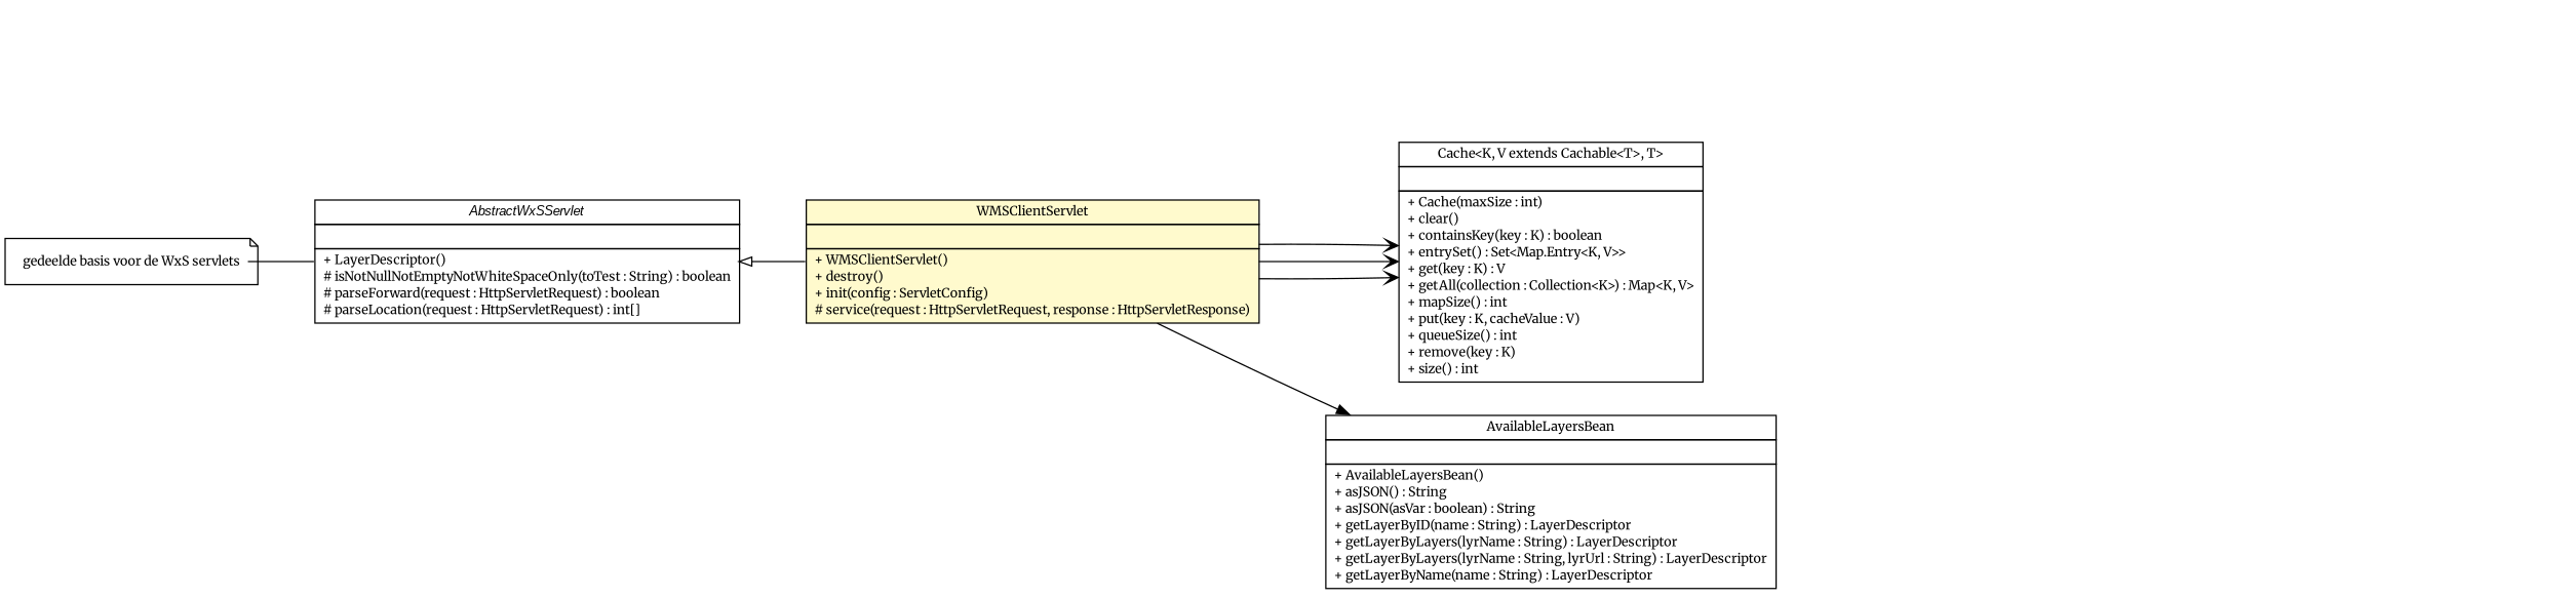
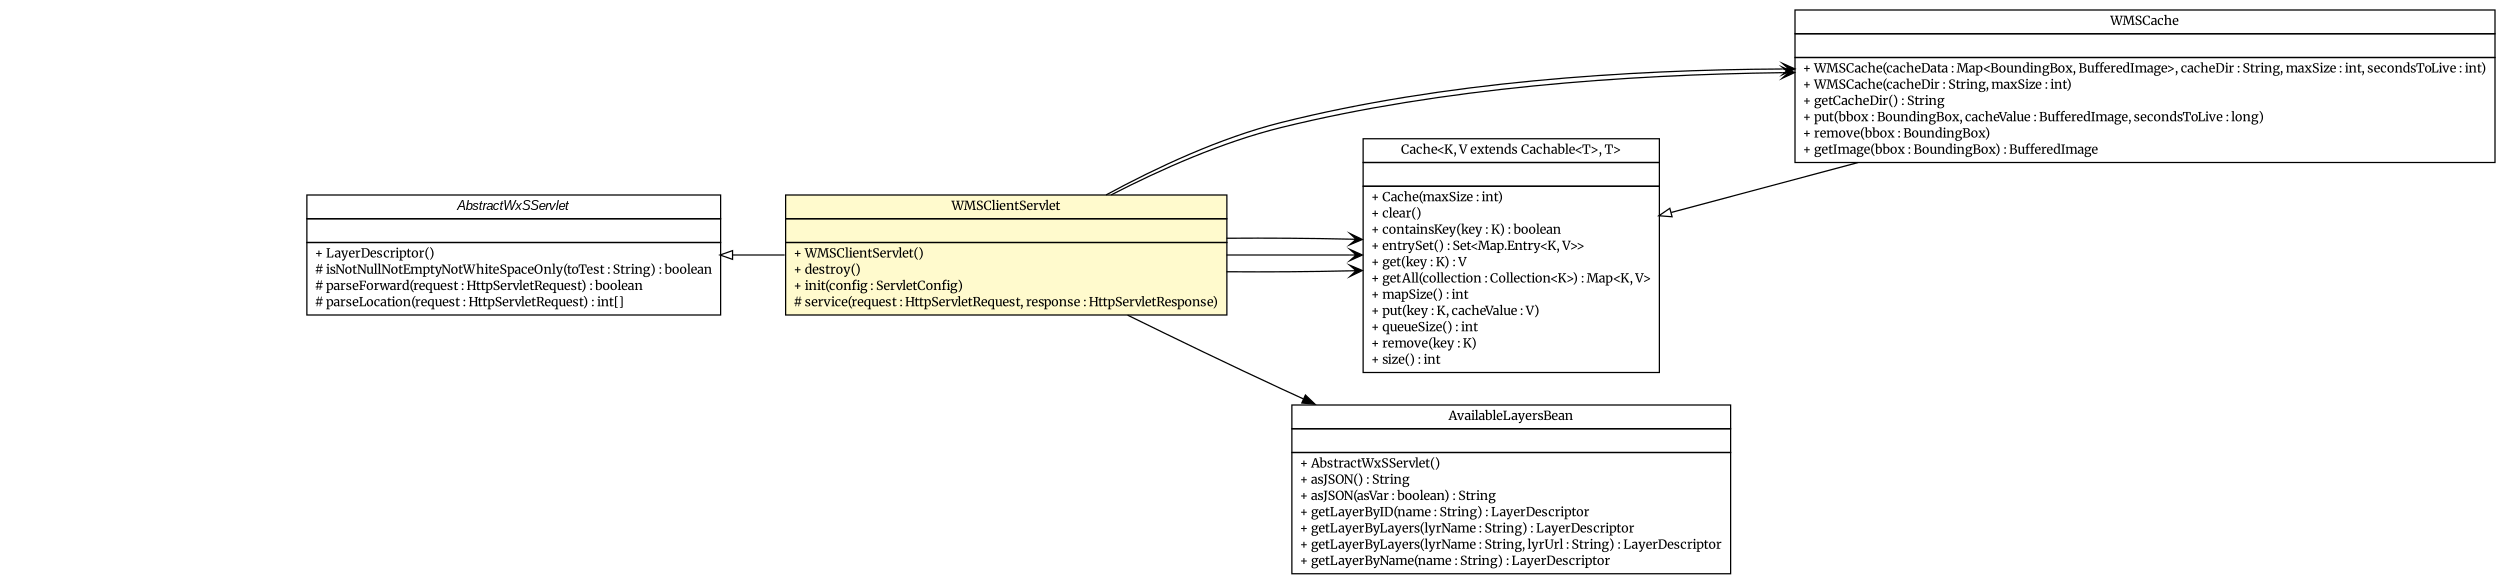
  digraph {
    fontname=Merriweather
    nodesep=0.25
    rankdir=LR
    ranksep=0.5
    node [fontcolor=black fontname=Merriweather fontsize=10.0 shape=plaintext]
    edge [fontname=Merriweather fontsize=10.0 headport=p labelfontname=arial labelfontsize=10 tailport=p arrowhead=open color=black fontcolor=black]
    n1 [label=<<table title="nl.mineleni.cbsviewer.servlet.AbstractWxSServlet" border="0" cellborder="1" cellspacing="0" cellpadding="2" port="p" href="../AbstractWxSServlet.html"> 		<tr><td><table border="0" cellspacing="0" cellpadding="1"> <tr><td align="center" balign="center"><font face="arial italic"> AbstractWxSServlet </font></td></tr> 		</table></td></tr> 		<tr><td><table border="0" cellspacing="0" cellpadding="1"> <tr><td align="left" balign="left">  </td></tr> 		</table></td></tr> 		<tr><td><table border="0" cellspacing="0" cellpadding="1"> <tr><td align="left" balign="left"> + LayerDescriptor() </td></tr> <tr><td align="left" balign="left"> # isNotNullNotEmptyNotWhiteSpaceOnly(toTest : String) : boolean </td></tr> <tr><td align="left" balign="left"> # parseForward(request : HttpServletRequest) : boolean </td></tr> <tr><td align="left" balign="left"> # parseLocation(request : HttpServletRequest) : int[] </td></tr> 		</table></td></tr> 		</table>>]
    n2 [label=<<table title="nl.mineleni.cbsviewer.servlet.wms.WMSClientServlet" border="0" cellborder="1" cellspacing="0" cellpadding="2" port="p" bgcolor="lemonChiffon" href="./WMSClientServlet.html"> 		<tr><td><table border="0" cellspacing="0" cellpadding="1"> <tr><td align="center" balign="center"> WMSClientServlet </td></tr> 		</table></td></tr> 		<tr><td><table border="0" cellspacing="0" cellpadding="1"> <tr><td align="left" balign="left">  </td></tr> 		</table></td></tr> 		<tr><td><table border="0" cellspacing="0" cellpadding="1"> <tr><td align="left" balign="left"> + WMSClientServlet() </td></tr> <tr><td align="left" balign="left"> + destroy() </td></tr> <tr><td align="left" balign="left"> + init(config : ServletConfig) </td></tr> <tr><td align="left" balign="left"> # service(request : HttpServletRequest, response : HttpServletResponse) </td></tr> 		</table></td></tr> 		</table>>]
+   n3 [label=<<table title="nl.mineleni.cbsviewer.servlet.wms.cache.WMSCache" border="0" cellborder="1" cellspacing="0" cellpadding="2" port="p" href="./cache/WMSCache.html"> 		<tr><td><table border="0" cellspacing="0" cellpadding="1"> <tr><td align="center" balign="center"> WMSCache </td></tr> 		</table></td></tr> 		<tr><td><table border="0" cellspacing="0" cellpadding="1"> <tr><td align="left" balign="left">  </td></tr> 		</table></td></tr> 		<tr><td><table border="0" cellspacing="0" cellpadding="1"> <tr><td align="left" balign="left"> + WMSCache(cacheData : Map&lt;BoundingBox, BufferedImage&gt;, cacheDir : String, maxSize : int, secondsToLive : int) </td></tr> <tr><td align="left" balign="left"> + WMSCache(cacheDir : String, maxSize : int) </td></tr> <tr><td align="left" balign="left"> + getCacheDir() : String </td></tr> <tr><td align="left" balign="left"> + put(bbox : BoundingBox, cacheValue : BufferedImage, secondsToLive : long) </td></tr> <tr><td align="left" balign="left"> + remove(bbox : BoundingBox) </td></tr> <tr><td align="left" balign="left"> + getImage(bbox : BoundingBox) : BufferedImage </td></tr> 		</table></td></tr> 		</table>>]
    n4 [label=<<table title="nl.mineleni.cbsviewer.servlet.wms.cache.Cache" border="0" cellborder="1" cellspacing="0" cellpadding="2" port="p" href="./cache/Cache.html"> 		<tr><td><table border="0" cellspacing="0" cellpadding="1"> <tr><td align="center" balign="center"> Cache&lt;K, V extends Cachable&lt;T&gt;, T&gt; </td></tr> 		</table></td></tr> 		<tr><td><table border="0" cellspacing="0" cellpadding="1"> <tr><td align="left" balign="left">  </td></tr> 		</table></td></tr> 		<tr><td><table border="0" cellspacing="0" cellpadding="1"> <tr><td align="left" balign="left"> + Cache(maxSize : int) </td></tr> <tr><td align="left" balign="left"> + clear() </td></tr> <tr><td align="left" balign="left"> + containsKey(key : K) : boolean </td></tr> <tr><td align="left" balign="left"> + entrySet() : Set&lt;Map.Entry&lt;K, V&gt;&gt; </td></tr> <tr><td align="left" balign="left"> + get(key : K) : V </td></tr> <tr><td align="left" balign="left"> + getAll(collection : Collection&lt;K&gt;) : Map&lt;K, V&gt; </td></tr> <tr><td align="left" balign="left"> + mapSize() : int </td></tr> <tr><td align="left" balign="left"> + put(key : K, cacheValue : V) </td></tr> <tr><td align="left" balign="left"> + queueSize() : int </td></tr> <tr><td align="left" balign="left"> + remove(key : K) </td></tr> <tr><td align="left" balign="left"> + size() : int </td></tr> 		</table></td></tr> 		</table>>]
-   n5 [label=<<table title="nl.mineleni.cbsviewer.util.AvailableLayersBean" border="0" cellborder="1" cellspacing="0" cellpadding="2" port="p" href="../../util/AvailableLayersBean.html"> 		<tr><td><table border="0" cellspacing="0" cellpadding="1"> <tr><td align="center" balign="center"> AvailableLayersBean </td></tr> 		</table></td></tr> 		<tr><td><table border="0" cellspacing="0" cellpadding="1"> <tr><td align="left" balign="left">  </td></tr> 		</table></td></tr> 		<tr><td><table border="0" cellspacing="0" cellpadding="1"> <tr><td align="left" balign="left"> + AvailableLayersBean() </td></tr> <tr><td align="left" balign="left"> + asJSON() : String </td></tr> <tr><td align="left" balign="left"> + asJSON(asVar : boolean) : String </td></tr> <tr><td align="left" balign="left"> + getLayerByID(name : String) : LayerDescriptor </td></tr> <tr><td align="left" balign="left"> + getLayerByLayers(lyrName : String) : LayerDescriptor </td></tr> <tr><td align="left" balign="left"> + getLayerByLayers(lyrName : String, lyrUrl : String) : LayerDescriptor </td></tr> <tr><td align="left" balign="left"> + getLayerByName(name : String) : LayerDescriptor </td></tr> 		</table></td></tr> 		</table>>]
-   n6 [label=<<table title="nl.mineleni.cbsviewer.servlet.AbstractWxSServlet" border="0" cellborder="0" cellspacing="0" cellpadding="2" port="p" href="../AbstractWxSServlet.html"> 		<tr><td><table border="0" cellspacing="0" cellpadding="1"> <tr><td align="left" balign="left"> gedeelde basis voor de WxS servlets </td></tr> 		</table></td></tr> 		</table>> shape=note]
+   n5 [label=<<table title="nl.mineleni.cbsviewer.util.AvailableLayersBean" border="0" cellborder="1" cellspacing="0" cellpadding="2" port="p" href="../../util/AvailableLayersBean.html"> 		<tr><td><table border="0" cellspacing="0" cellpadding="1"> <tr><td align="center" balign="center"> AvailableLayersBean </td></tr> 		</table></td></tr> 		<tr><td><table border="0" cellspacing="0" cellpadding="1"> <tr><td align="left" balign="left">  </td></tr> 		</table></td></tr> 		<tr><td><table border="0" cellspacing="0" cellpadding="1"> <tr><td align="left" balign="left"> + AbstractWxSServlet() </td></tr> <tr><td align="left" balign="left"> + asJSON() : String </td></tr> <tr><td align="left" balign="left"> + asJSON(asVar : boolean) : String </td></tr> <tr><td align="left" balign="left"> + getLayerByID(name : String) : LayerDescriptor </td></tr> <tr><td align="left" balign="left"> + getLayerByLayers(lyrName : String) : LayerDescriptor </td></tr> <tr><td align="left" balign="left"> + getLayerByLayers(lyrName : String, lyrUrl : String) : LayerDescriptor </td></tr> <tr><td align="left" balign="left"> + getLayerByName(name : String) : LayerDescriptor </td></tr> 		</table></td></tr> 		</table>>]
    n1 -> n2 [arrowtail=empty dir=back fontsize=10 arrowhead="" color="" fontcolor=""]
+   n2 -> n3
+   n2 -> n3
    n2 -> n4
    n2 -> n4
    n2 -> n4
    n2 -> n5 [arrowhead=normal]
-   n6 -> n1 [arrowhead=none fontsize=10 color="" fontcolor=""]
+   n4 -> n3 [arrowtail=empty dir=back fontsize=10 arrowhead="" color="" fontcolor=""]
  }
